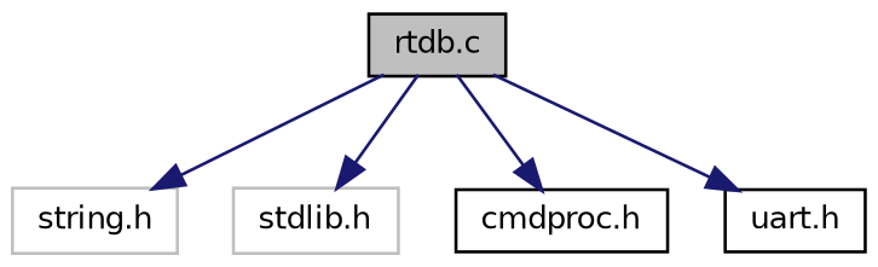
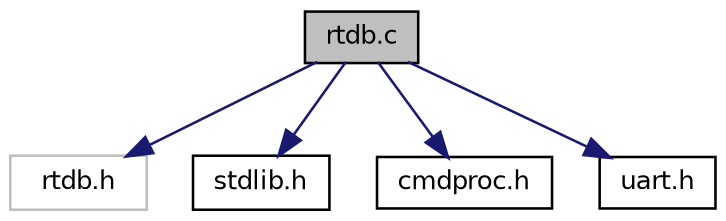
  digraph {
    node [color=black fillcolor=white fontname=Helvetica fontsize=10 shape=record style=filled]
    edge [color=midnightblue fontname=Helvetica fontsize=10 labelfontname=Helvetica labelfontsize=10 style=solid]
    n1 [fillcolor=grey75 fontcolor=black height=0.2 label="rtdb.c" width=0.4]
-   n2 [color=grey75 height=0.2 label="string.h" width=0.4]
-   n3 [color=grey75 height=0.2 label="stdlib.h" width=0.4]
+   n2 [color=grey75 height=0.2 label="rtdb.h" width=0.4]
+   n3 [height=0.2 label="stdlib.h" width=0.4]
    n4 [height=0.2 label="cmdproc.h" width=0.4]
    n5 [height=0.2 label="uart.h" width=0.4]
    n1 -> n2
    n1 -> n3
    n1 -> n4
    n1 -> n5
  }
